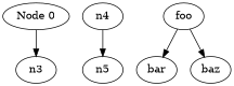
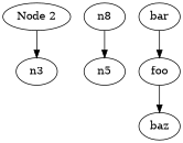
  digraph {
-   n2 [label="Node 0"]
+   n2 [label="Node 2"]
    n3
-   n4
+   n4 [label=n8]
    n5
    foo
    bar
    baz
    n2 -> n3
    n4 -> n5
-   foo -> bar
+   bar -> foo
    foo -> baz
  }
